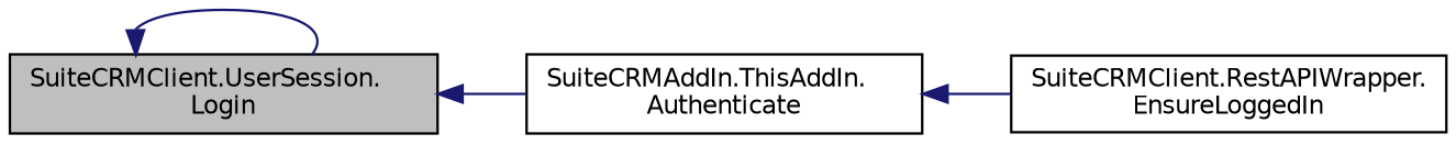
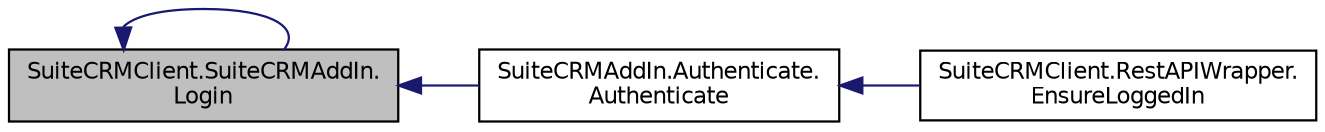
  digraph {
    rankdir=LR
    node [color=black fillcolor=white fontname=Helvetica fontsize=10 shape=record style=filled]
    edge [color=midnightblue dir=back fontname=Helvetica fontsize=10 labelfontname=Helvetica labelfontsize=10 style=solid]
-   n1 [fillcolor=grey75 fontcolor=black height=0.2 label="SuiteCRMClient.UserSession.\lLogin" width=0.4]
-   n2 [height=0.2 label="SuiteCRMAddIn.ThisAddIn.\lAuthenticate" width=0.4]
+   n1 [fillcolor=grey75 fontcolor=black height=0.2 label="SuiteCRMClient.SuiteCRMAddIn.\lLogin" width=0.4]
+   n2 [height=0.2 label="SuiteCRMAddIn.Authenticate.\lAuthenticate" width=0.4]
    n3 [height=0.2 label="SuiteCRMClient.RestAPIWrapper.\lEnsureLoggedIn" width=0.4]
    n1 -> n1
    n1 -> n2
    n2 -> n3
  }
